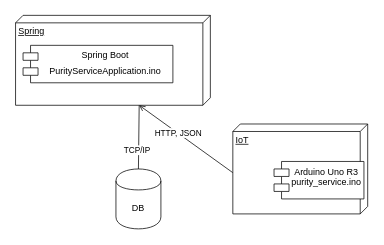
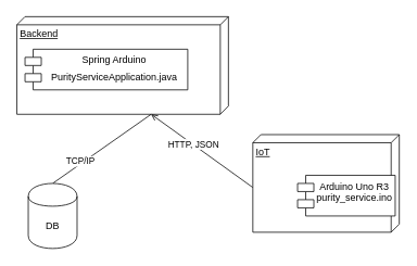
  <mxCell id="0" />
  <mxCell id="1" parent="0" />
- <mxCell id="2" value="Spring" style="verticalAlign=top;align=left;spacingTop=8;spacingLeft=2;spacingRight=12;shape=cube;size=10;direction=south;fontStyle=4;html=1;" parent="1" vertex="1"><mxGeometry x="20" y="20" width="260" height="120" as="geometry" /></mxCell>
+ <mxCell id="2" value="Backend" style="verticalAlign=top;align=left;spacingTop=8;spacingLeft=2;spacingRight=12;shape=cube;size=10;direction=south;fontStyle=4;html=1;" parent="1" vertex="1"><mxGeometry x="20" y="20" width="260" height="120" as="geometry" /></mxCell>
  <mxCell id="3" style="edgeStyle=none;rounded=0;orthogonalLoop=1;jettySize=auto;html=1;exitX=0;exitY=0;exitDx=65;exitDy=180;exitPerimeter=0;entryX=0;entryY=0;entryDx=120;entryDy=95;entryPerimeter=0;endArrow=open;endFill=0;" parent="1" source="5" target="2" edge="1"><mxGeometry relative="1" as="geometry" /></mxCell>
  <mxCell id="4" value="HTTP, JSON" style="edgeLabel;html=1;align=center;verticalAlign=middle;resizable=0;points=[];" parent="3" vertex="1" connectable="0"><mxGeometry x="0.179" relative="1" as="geometry"><mxPoint as="offset" /></mxGeometry></mxCell>
  <mxCell id="5" value="IoT" style="verticalAlign=top;align=left;spacingTop=8;spacingLeft=2;spacingRight=12;shape=cube;size=10;direction=south;fontStyle=4;html=1;" parent="1" vertex="1"><mxGeometry x="310" y="165" width="180" height="120" as="geometry" /></mxCell>
  <mxCell id="6" style="edgeStyle=none;rounded=0;orthogonalLoop=1;jettySize=auto;html=1;exitX=0.5;exitY=0;exitDx=0;exitDy=0;entryX=0;entryY=0;entryDx=120;entryDy=95;entryPerimeter=0;endArrow=none;endFill=0;" parent="1" source="8" target="2" edge="1"><mxGeometry relative="1" as="geometry" /></mxCell>
  <mxCell id="7" value="TCP/IP" style="edgeLabel;html=1;align=center;verticalAlign=middle;resizable=0;points=[];" parent="6" vertex="1" connectable="0"><mxGeometry x="-0.422" y="3" relative="1" as="geometry"><mxPoint as="offset" /></mxGeometry></mxCell>
- <mxCell id="8" value="DB" style="shape=cylinder;whiteSpace=wrap;html=1;boundedLbl=1;backgroundOutline=1;" parent="1" vertex="1"><mxGeometry x="154" y="225" width="60" height="80" as="geometry" /></mxCell>
- <mxCell id="9" value="Spring Boot" style="shape=module;align=left;spacingLeft=20;align=center;verticalAlign=top;" parent="1" vertex="1"><mxGeometry x="30" y="60" width="200" height="50" as="geometry" /></mxCell>
- <mxCell id="10" value="PurityServiceApplication.ino" style="text;html=1;strokeColor=none;fillColor=none;align=center;verticalAlign=middle;whiteSpace=wrap;rounded=0;" parent="1" vertex="1"><mxGeometry x="120" y="85" width="40" height="20" as="geometry" /></mxCell>
+ <mxCell id="8" value="DB" style="shape=cylinder;whiteSpace=wrap;html=1;boundedLbl=1;backgroundOutline=1;" parent="1" vertex="1"><mxGeometry x="34" y="225" width="60" height="80" as="geometry" /></mxCell>
+ <mxCell id="9" value="Spring Arduino" style="shape=module;align=left;spacingLeft=20;align=center;verticalAlign=top;" parent="1" vertex="1"><mxGeometry x="30" y="60" width="200" height="50" as="geometry" /></mxCell>
+ <mxCell id="10" value="PurityServiceApplication.java" style="text;html=1;strokeColor=none;fillColor=none;align=center;verticalAlign=middle;whiteSpace=wrap;rounded=0;" parent="1" vertex="1"><mxGeometry x="120" y="85" width="40" height="20" as="geometry" /></mxCell>
  <mxCell id="11" value="Arduino Uno R3&#10;purity_service.ino" style="shape=module;align=left;spacingLeft=20;align=center;verticalAlign=top;" parent="1" vertex="1"><mxGeometry x="365" y="215" width="120" height="50" as="geometry" /></mxCell>
